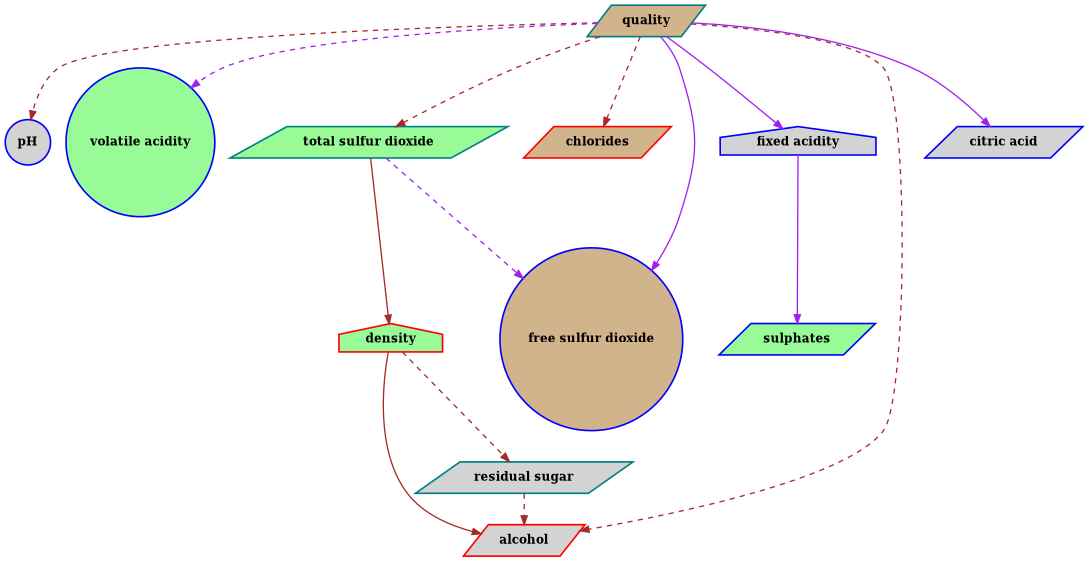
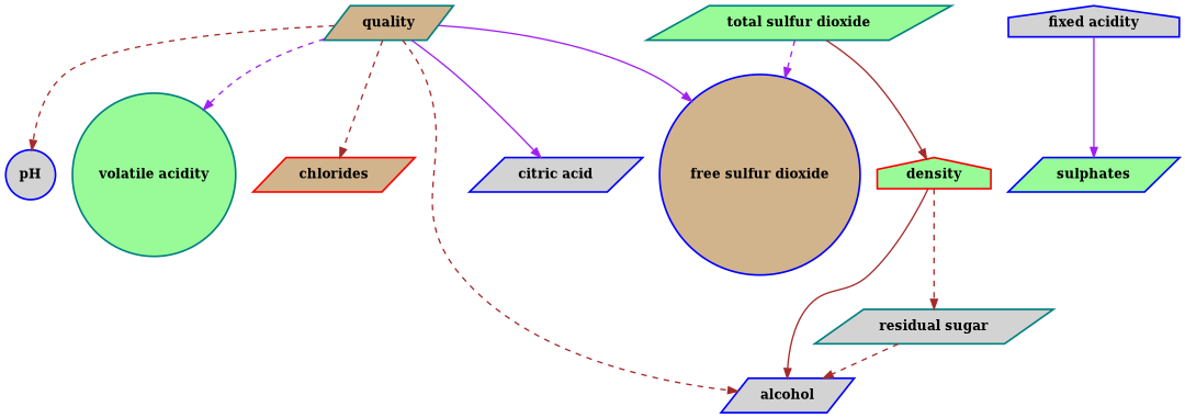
  digraph {
    node [color=blue fillcolor=lightgrey fontname="times-bold" fontsize=14 penwidth=1.875 shape=parallelogram style=filled]
    edge [color=brown penwidth=1.5 style=dashed]
    quality [color=teal fillcolor=tan]
    pH [shape=circle]
-   "volatile acidity" [fillcolor=palegreen shape=circle]
+   "volatile acidity" [color=teal fillcolor=palegreen shape=circle]
    "total sulfur dioxide" [color=teal fillcolor=palegreen]
    chlorides [color=red fillcolor=tan]
    "fixed acidity" [shape=house]
    "free sulfur dioxide" [fillcolor=tan shape=circle]
-   alcohol [color=red]
+   alcohol
    "citric acid"
    sulphates [fillcolor=palegreen]
    density [color=red fillcolor=palegreen shape=house]
    "residual sugar" [color=teal]
    quality -> pH
    quality -> "volatile acidity" [color=purple]
-   quality -> "total sulfur dioxide"
    quality -> chlorides
-   quality -> "fixed acidity" [color=purple style=solid]
    quality -> "free sulfur dioxide" [color=purple style=solid]
    quality -> alcohol
    quality -> "citric acid" [color=purple style=bold]
    "total sulfur dioxide" -> "free sulfur dioxide" [color=purple]
    "total sulfur dioxide" -> density [style=bold]
    "fixed acidity" -> sulphates [color=purple style=solid]
    density -> alcohol [style=bold]
    density -> "residual sugar"
    "residual sugar" -> alcohol
  }
